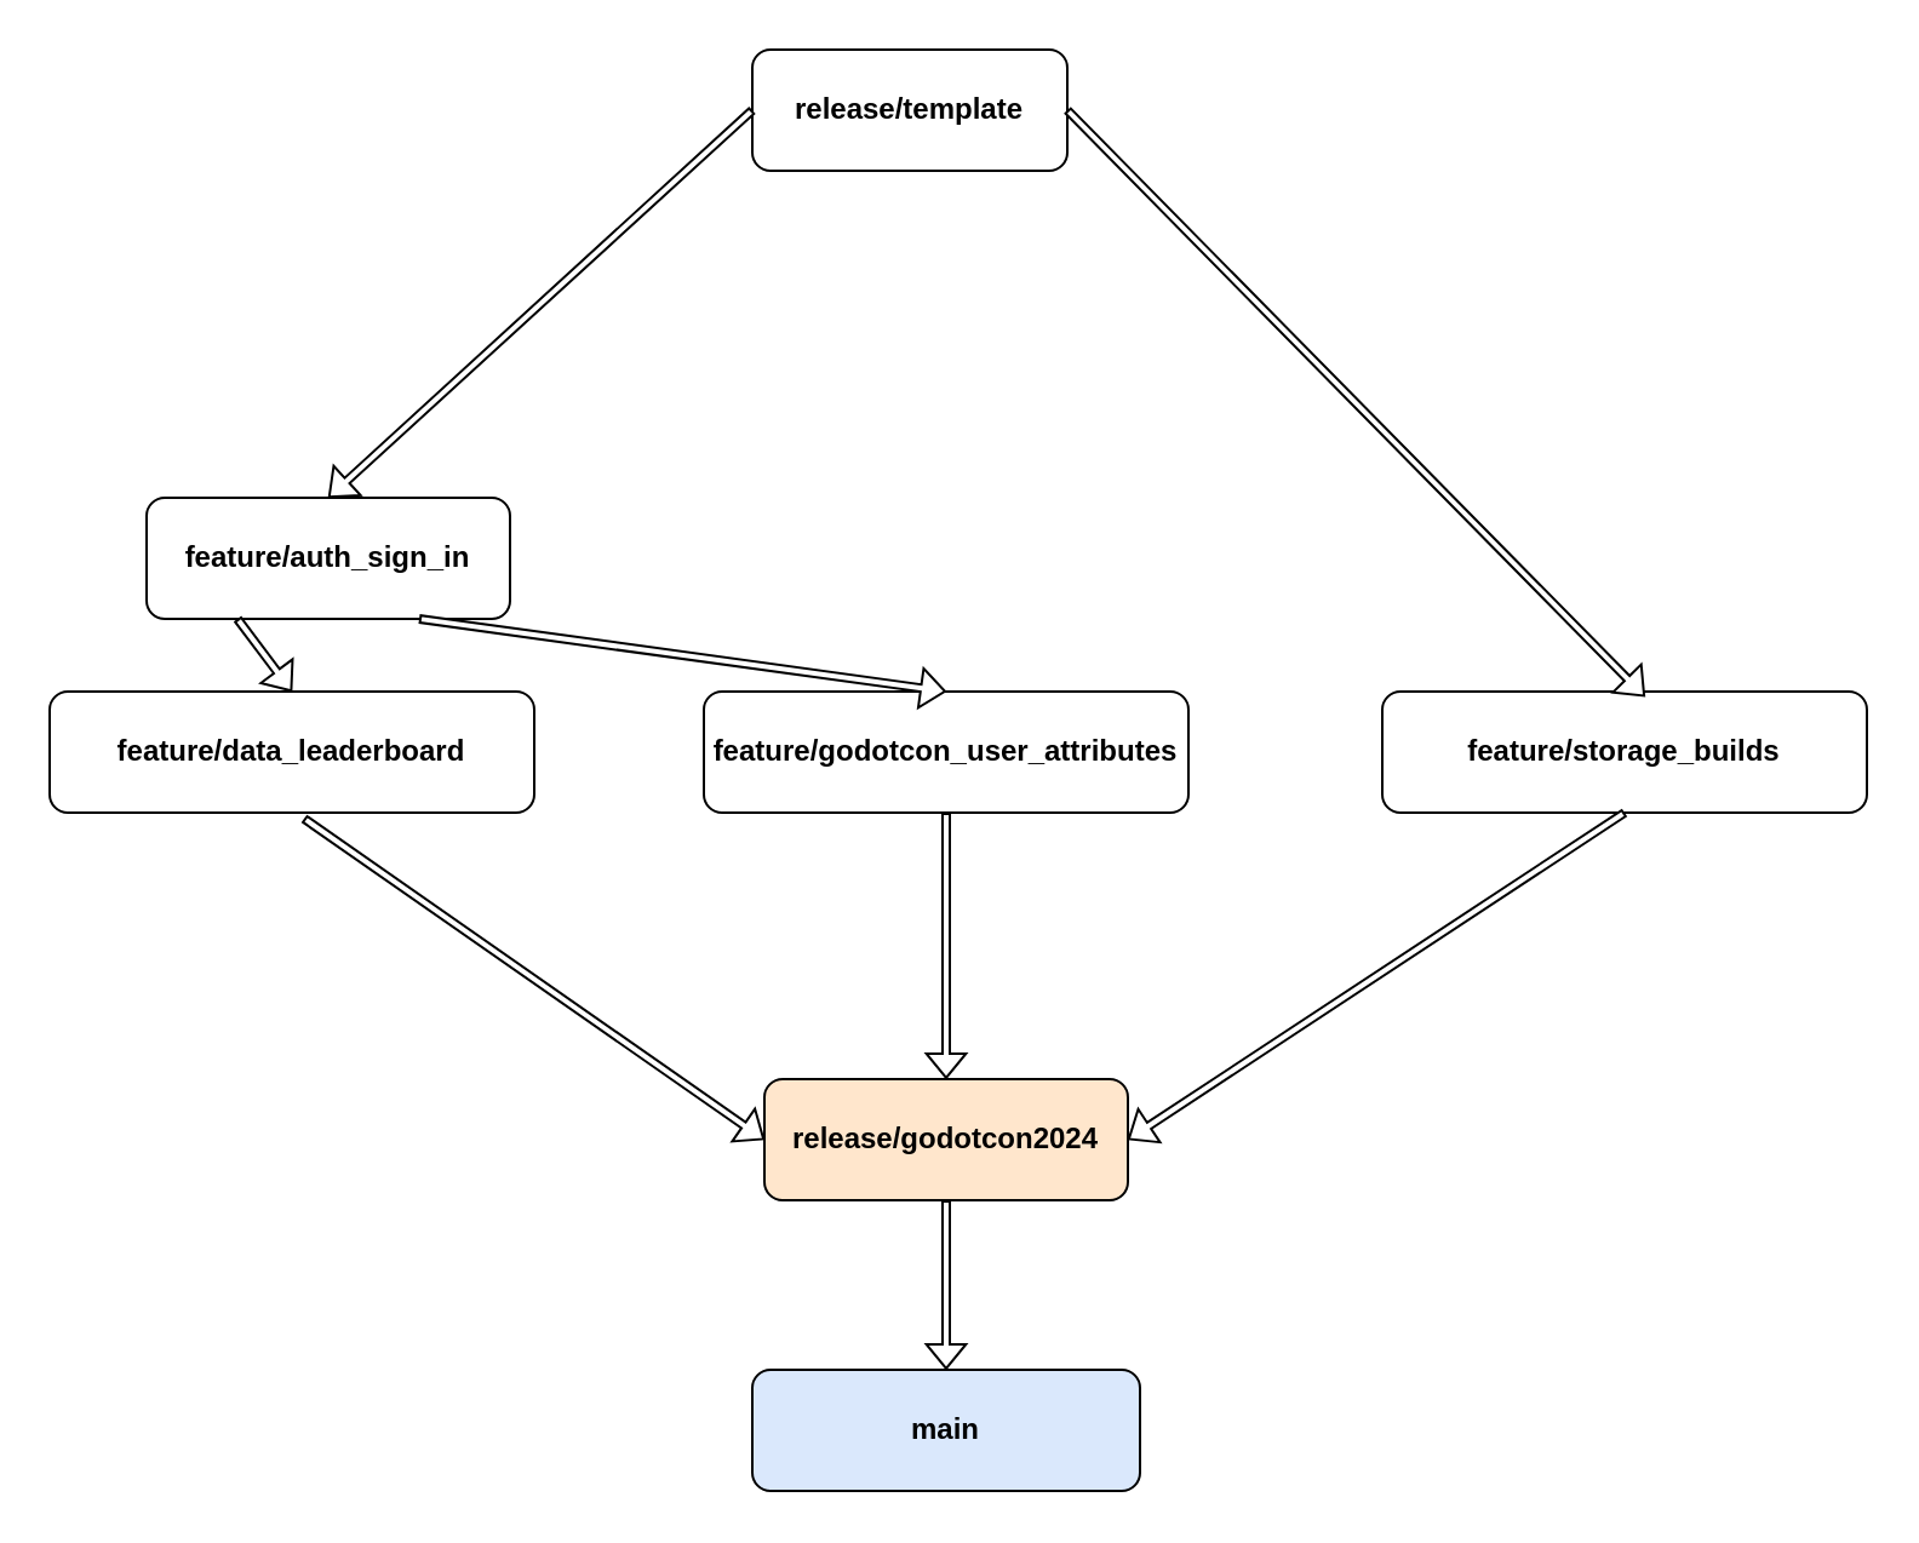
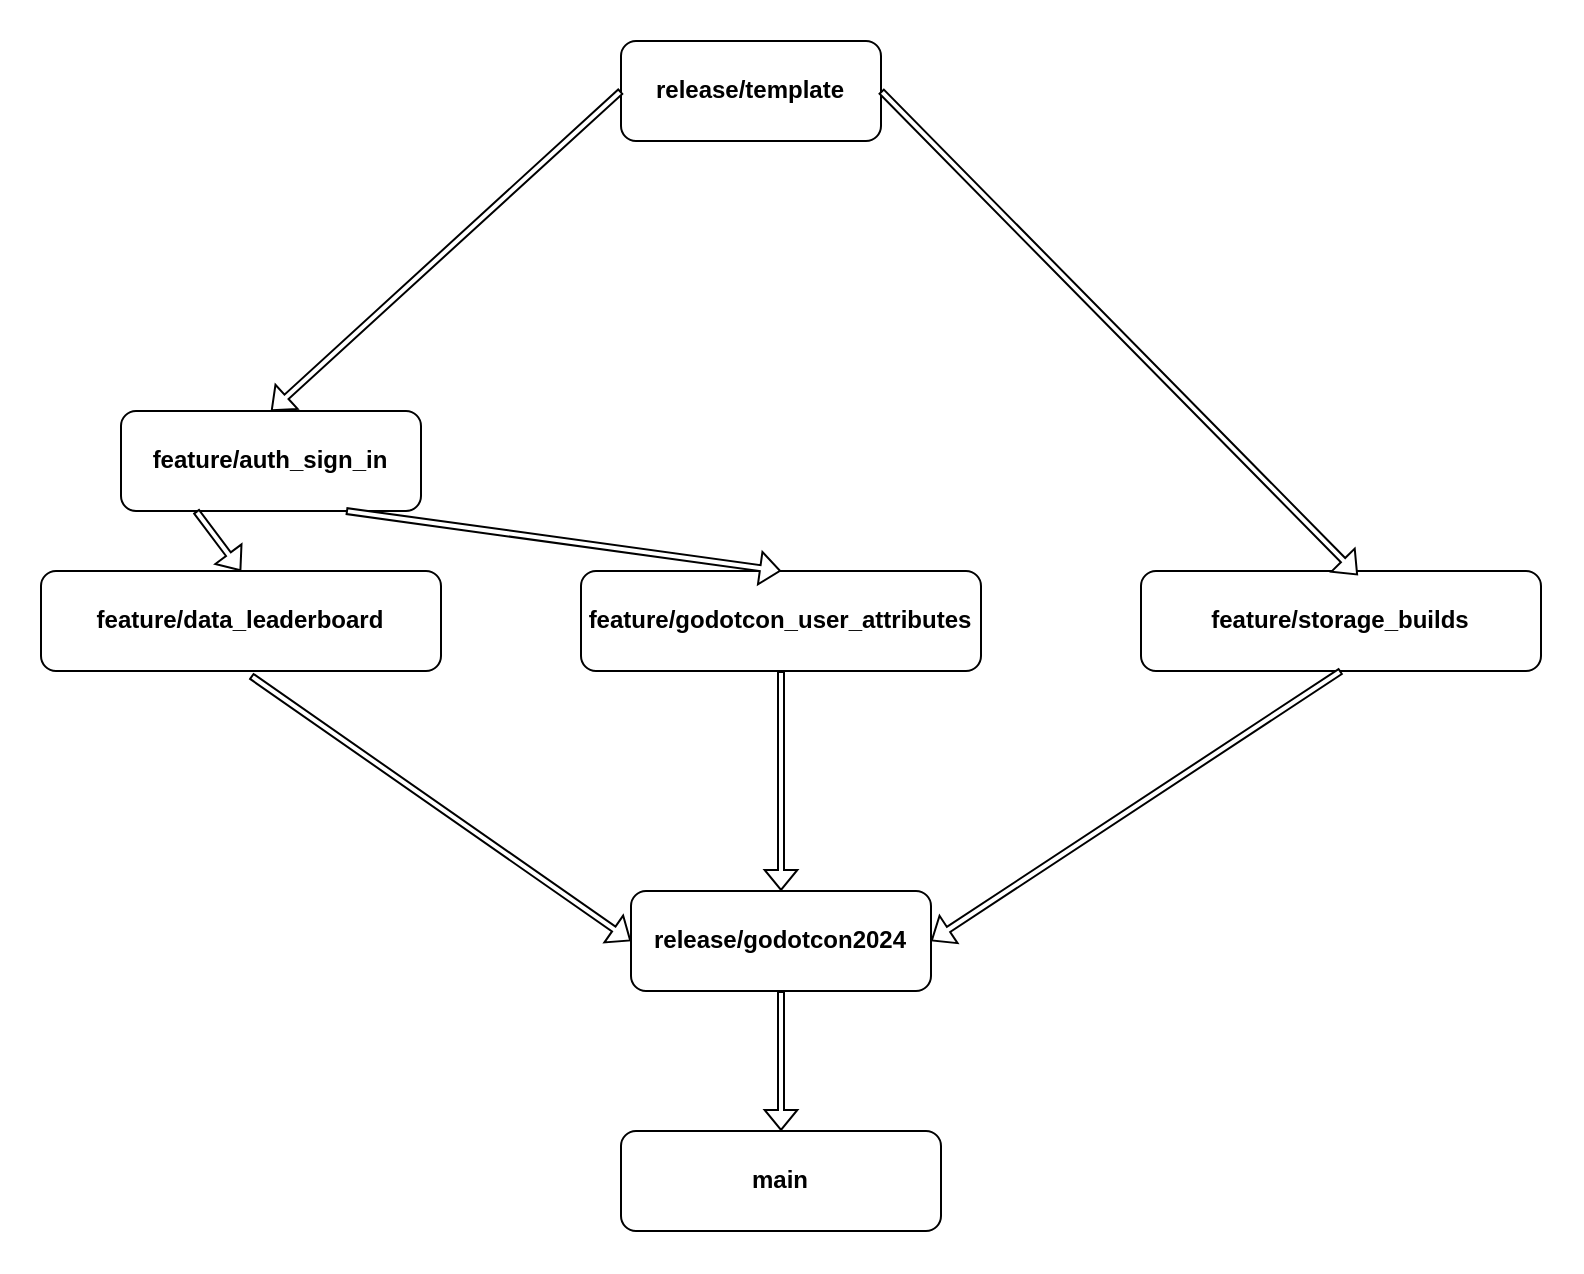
  <mxCell id="0" />
  <mxCell id="1" parent="0" />
  <mxCell id="2" value="&lt;b&gt;release/template&lt;/b&gt;" style="rounded=1;whiteSpace=wrap;html=1;" parent="1" vertex="1"><mxGeometry x="310" y="20" width="130" height="50" as="geometry" /></mxCell>
  <mxCell id="3" value="&lt;b&gt;feature/auth_sign_in&lt;br&gt;&lt;/b&gt;" style="rounded=1;whiteSpace=wrap;html=1;" parent="1" vertex="1"><mxGeometry x="60" y="205" width="150" height="50" as="geometry" /></mxCell>
  <mxCell id="4" value="&lt;b&gt;feature/godotcon_user_attributes&lt;br&gt;&lt;/b&gt;" style="rounded=1;whiteSpace=wrap;html=1;" parent="1" vertex="1"><mxGeometry x="290" y="285" width="200" height="50" as="geometry" /></mxCell>
  <mxCell id="5" value="&lt;b&gt;feature/data_leaderboard&lt;br&gt;&lt;/b&gt;" style="rounded=1;whiteSpace=wrap;html=1;" parent="1" vertex="1"><mxGeometry x="20" y="285" width="200" height="50" as="geometry" /></mxCell>
  <mxCell id="6" value="&lt;b&gt;feature/storage_builds&lt;br&gt;&lt;/b&gt;" style="rounded=1;whiteSpace=wrap;html=1;" parent="1" vertex="1"><mxGeometry x="570" y="285" width="200" height="50" as="geometry" /></mxCell>
- <mxCell id="7" value="&lt;b&gt;release/godotcon2024&lt;/b&gt;" style="rounded=1;whiteSpace=wrap;html=1;fillColor=#ffe6cc;" parent="1" vertex="1"><mxGeometry x="315" y="445" width="150" height="50" as="geometry" /></mxCell>
- <mxCell id="8" value="&lt;b&gt;main&lt;/b&gt;" style="rounded=1;whiteSpace=wrap;html=1;fillColor=#dae8fc;" parent="1" vertex="1"><mxGeometry x="310" y="565" width="160" height="50" as="geometry" /></mxCell>
+ <mxCell id="7" value="&lt;b&gt;release/godotcon2024&lt;/b&gt;" style="rounded=1;whiteSpace=wrap;html=1;" parent="1" vertex="1"><mxGeometry x="315" y="445" width="150" height="50" as="geometry" /></mxCell>
+ <mxCell id="8" value="&lt;b&gt;main&lt;/b&gt;" style="rounded=1;whiteSpace=wrap;html=1;" parent="1" vertex="1"><mxGeometry x="310" y="565" width="160" height="50" as="geometry" /></mxCell>
  <mxCell id="9" value="" style="shape=flexArrow;endArrow=block;html=1;rounded=0;exitX=0;exitY=0.5;exitDx=0;exitDy=0;entryX=0.5;entryY=0;entryDx=0;entryDy=0;endWidth=12.36;endSize=3;startSize=3;width=3;fillColor=#FFFFFF;" parent="1" source="2" target="3" edge="1"><mxGeometry width="50" height="50" relative="1" as="geometry"><mxPoint x="350" y="265" as="sourcePoint" /><mxPoint x="400" y="215" as="targetPoint" /></mxGeometry></mxCell>
  <mxCell id="10" value="" style="shape=flexArrow;endArrow=block;html=1;rounded=0;exitX=0.25;exitY=1;exitDx=0;exitDy=0;entryX=0.5;entryY=0;entryDx=0;entryDy=0;endWidth=12.36;endSize=3;startSize=3;width=3;fillColor=#FFFFFF;" parent="1" source="3" target="5" edge="1"><mxGeometry width="50" height="50" relative="1" as="geometry"><mxPoint x="410" y="80" as="sourcePoint" /><mxPoint x="225" y="175" as="targetPoint" /></mxGeometry></mxCell>
  <mxCell id="11" value="" style="shape=flexArrow;endArrow=block;html=1;rounded=0;exitX=0.75;exitY=1;exitDx=0;exitDy=0;entryX=0.5;entryY=0;entryDx=0;entryDy=0;endWidth=12.36;endSize=3;startSize=3;width=3;fillColor=#FFFFFF;" parent="1" source="3" target="4" edge="1"><mxGeometry width="50" height="50" relative="1" as="geometry"><mxPoint x="188" y="225" as="sourcePoint" /><mxPoint x="130" y="295" as="targetPoint" /></mxGeometry></mxCell>
  <mxCell id="12" value="" style="shape=flexArrow;endArrow=block;html=1;rounded=0;exitX=0.525;exitY=1.049;exitDx=0;exitDy=0;entryX=0;entryY=0.5;entryDx=0;entryDy=0;endWidth=12.36;endSize=3;startSize=3;width=3;fillColor=#FFFFFF;exitPerimeter=0;" parent="1" source="5" target="7" edge="1"><mxGeometry width="50" height="50" relative="1" as="geometry"><mxPoint x="263" y="225" as="sourcePoint" /><mxPoint x="438" y="415" as="targetPoint" /></mxGeometry></mxCell>
  <mxCell id="13" value="" style="shape=flexArrow;endArrow=block;html=1;rounded=0;exitX=0.5;exitY=1;exitDx=0;exitDy=0;entryX=1;entryY=0.5;entryDx=0;entryDy=0;endWidth=12.36;endSize=3;startSize=3;width=3;fillColor=#FFFFFF;" parent="1" source="6" target="7" edge="1"><mxGeometry width="50" height="50" relative="1" as="geometry"><mxPoint x="135" y="347" as="sourcePoint" /><mxPoint x="400" y="440" as="targetPoint" /></mxGeometry></mxCell>
  <mxCell id="14" value="" style="shape=flexArrow;endArrow=block;html=1;rounded=0;exitX=0.5;exitY=1;exitDx=0;exitDy=0;entryX=0.5;entryY=0;entryDx=0;entryDy=0;endWidth=12.36;endSize=3;startSize=3;width=3;fillColor=#FFFFFF;" parent="1" source="4" target="7" edge="1"><mxGeometry width="50" height="50" relative="1" as="geometry"><mxPoint x="720" y="225" as="sourcePoint" /><mxPoint x="550" y="440" as="targetPoint" /></mxGeometry></mxCell>
  <mxCell id="15" value="" style="shape=flexArrow;endArrow=block;html=1;rounded=0;exitX=1;exitY=0.5;exitDx=0;exitDy=0;entryX=0.542;entryY=0.041;entryDx=0;entryDy=0;endWidth=12.36;endSize=3;startSize=3;width=3;fillColor=#FFFFFF;entryPerimeter=0;" parent="1" source="2" target="6" edge="1"><mxGeometry width="50" height="50" relative="1" as="geometry"><mxPoint x="740" y="245" as="sourcePoint" /><mxPoint x="570" y="460" as="targetPoint" /></mxGeometry></mxCell>
  <mxCell id="16" value="" style="shape=flexArrow;endArrow=block;html=1;rounded=0;exitX=0.5;exitY=1;exitDx=0;exitDy=0;entryX=0.5;entryY=0;entryDx=0;entryDy=0;endWidth=12.36;endSize=3;startSize=3;width=3;fillColor=#FFFFFF;entryPerimeter=0;" parent="1" source="7" target="8" edge="1"><mxGeometry width="50" height="50" relative="1" as="geometry"><mxPoint x="750" y="255" as="sourcePoint" /><mxPoint x="580" y="470" as="targetPoint" /></mxGeometry></mxCell>
